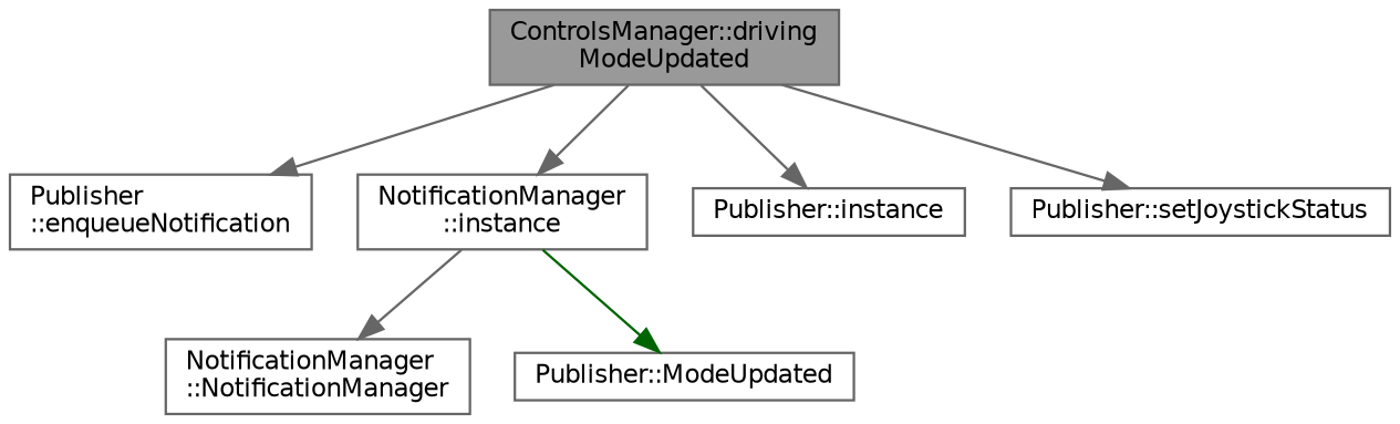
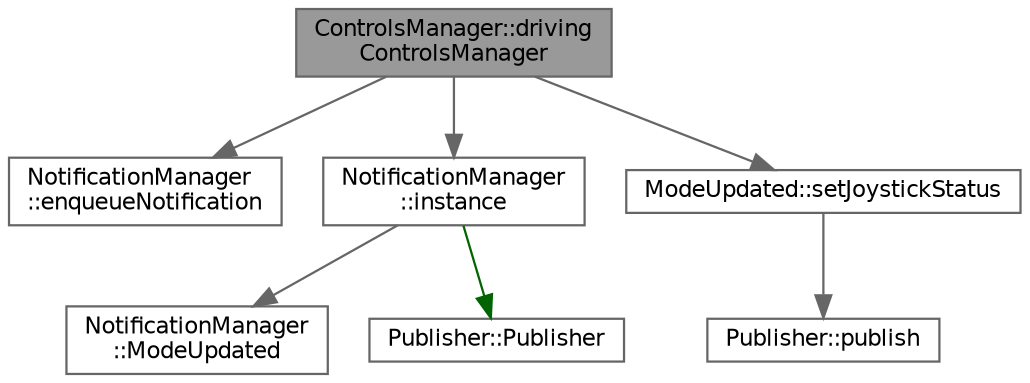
  digraph {
    rankdir=TB
    node [color=grey40 fillcolor=white fontname=Helvetica fontsize=10 shape=box style=filled]
    edge [color=gray40 fontname=Helvetica fontsize=10 labelfontname=Helvetica labelfontsize=10 style=solid]
-   n1 [color=gray40 fillcolor=grey60 fontcolor=black height=0.2 label="ControlsManager::driving\lModeUpdated" width=0.4]
-   n2 [height=0.2 label="Publisher\l::enqueueNotification" width=0.4]
+   n1 [color=gray40 fillcolor=grey60 fontcolor=black height=0.2 label="ControlsManager::driving\lControlsManager" width=0.4]
+   n2 [height=0.2 label="NotificationManager\l::enqueueNotification" width=0.4]
    n3 [height=0.2 label="NotificationManager\l::instance" width=0.4]
-   n4 [height=0.2 label="Publisher::instance" width=0.4]
-   n5 [height=0.2 label="Publisher::setJoystickStatus" width=0.4]
-   n6 [height=0.2 label="NotificationManager\l::NotificationManager" width=0.4]
-   n7 [height=0.2 label="Publisher::ModeUpdated" width=0.4]
+   n5 [height=0.2 label="ModeUpdated::setJoystickStatus" width=0.4]
+   n6 [height=0.2 label="NotificationManager\l::ModeUpdated" width=0.4]
+   n7 [height=0.2 label="Publisher::Publisher" width=0.4]
+   n8 [height=0.2 label="Publisher::publish" width=0.4]
    n1 -> n2
    n1 -> n3
-   n1 -> n4
    n1 -> n5
    n3 -> n6
    n3 -> n7 [color=darkgreen]
+   n5 -> n8
  }
